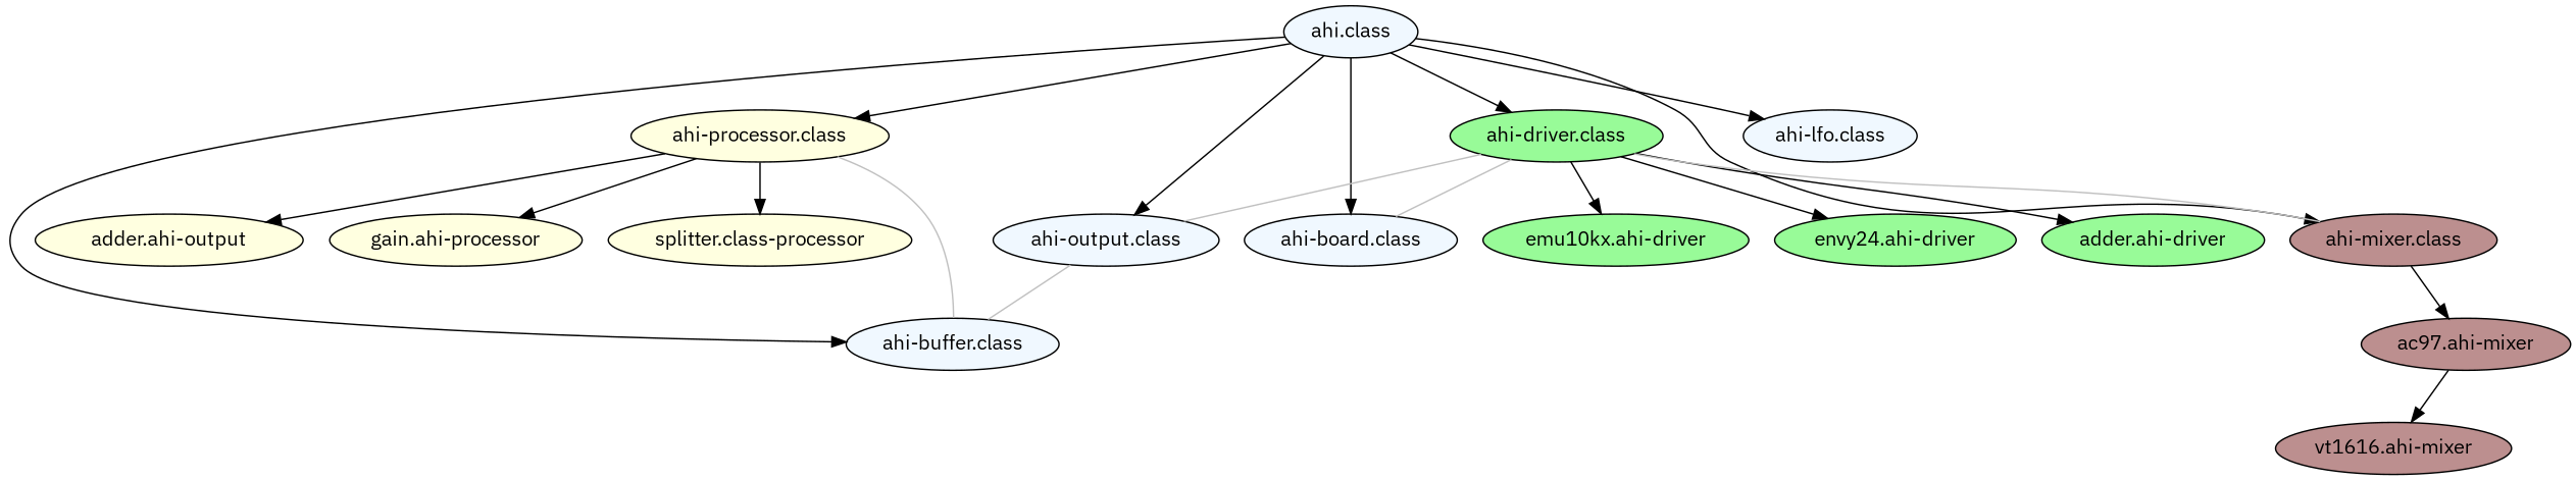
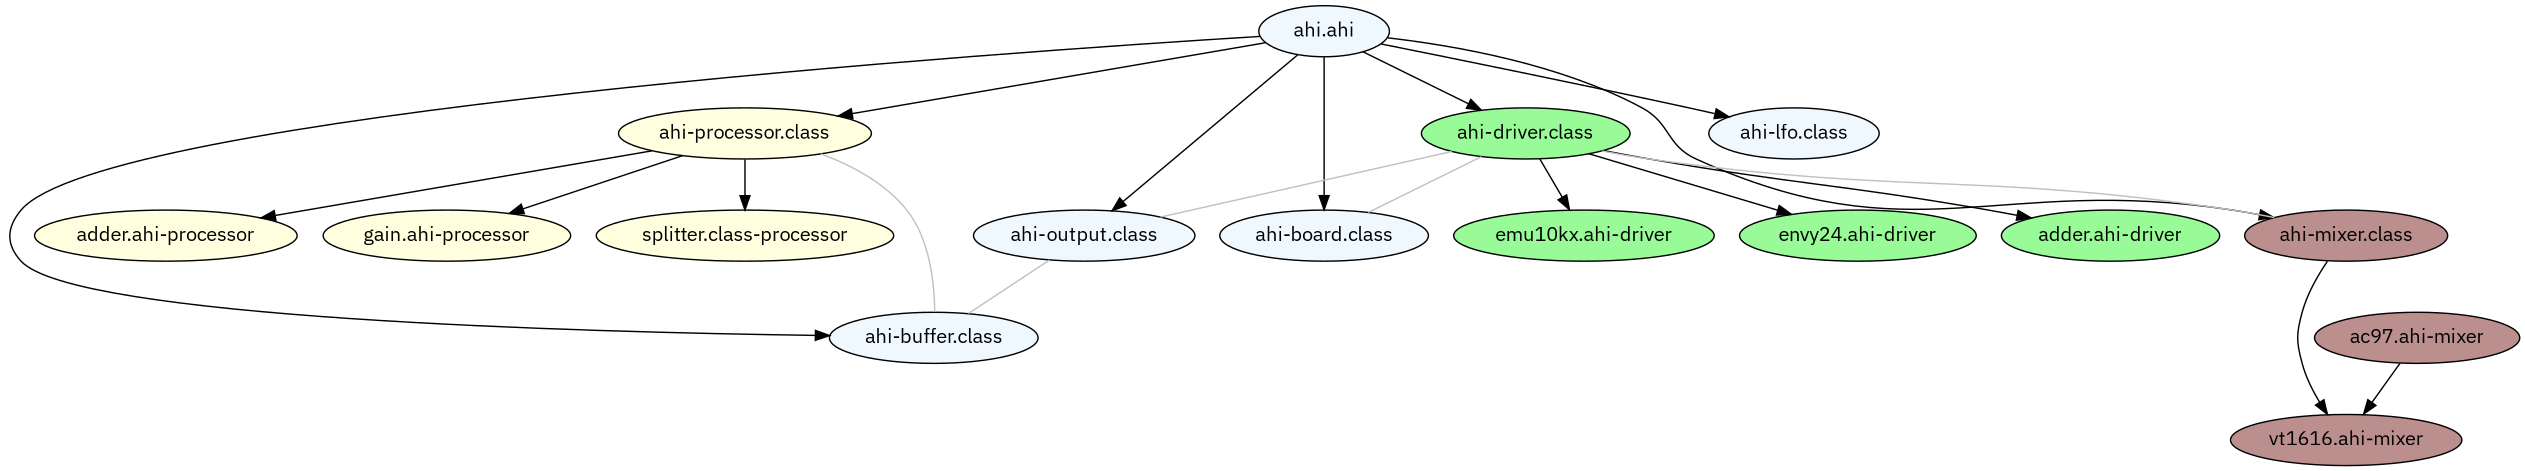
  digraph {
    fontname="IBM Plex Sans"
    node [fillcolor=aliceblue fontname="IBM Plex Sans" style=filled]
    edge [fontname="IBM Plex Sans"]
-   "ahi.class"
+   "ahi.class" [label="ahi.ahi"]
    "ahi-board.class"
    "ahi-buffer.class"
    "ahi-lfo.class"
    "ahi-output.class"
    "ahi-driver.class" [fillcolor=palegreen]
    "emu10kx.ahi-driver" [fillcolor=palegreen]
    "envy24.ahi-driver" [fillcolor=palegreen]
    n9 [fillcolor=palegreen label="adder.ahi-driver"]
    "ahi-mixer.class" [fillcolor=rosybrown]
    "ac97.ahi-mixer" [fillcolor=rosybrown]
    "vt1616.ahi-mixer" [fillcolor=rosybrown]
    "ahi-processor.class" [fillcolor=lightyellow]
-   "adder.ahi-processor" [fillcolor=lightyellow label="adder.ahi-output"]
+   "adder.ahi-processor" [fillcolor=lightyellow]
    "gain.ahi-processor" [fillcolor=lightyellow]
    n16 [fillcolor=lightyellow label="splitter.class-processor"]
    subgraph sub_1 {
      "ahi.class"
      "ahi-board.class"
      "ahi-buffer.class"
      "ahi-lfo.class"
      "ahi-output.class"
    }
    subgraph sub_2 {
      "ahi.class"
      "ahi-driver.class"
      "emu10kx.ahi-driver"
      "envy24.ahi-driver"
      n9
    }
    subgraph sub_3 {
      "ahi.class"
      "ahi-mixer.class"
      "ac97.ahi-mixer"
      "vt1616.ahi-mixer"
    }
    subgraph sub_4 {
      "ahi.class"
      "ahi-processor.class"
      "adder.ahi-processor"
      "gain.ahi-processor"
      n16
    }
    "ahi.class" -> "ahi-board.class"
    "ahi.class" -> "ahi-buffer.class"
    "ahi.class" -> "ahi-lfo.class"
    "ahi.class" -> "ahi-output.class"
    "ahi.class" -> "ahi-driver.class"
    "ahi.class" -> "ahi-mixer.class"
    "ahi.class" -> "ahi-processor.class"
    "ahi-output.class" -> "ahi-buffer.class" [arrowhead=none color=grey]
    "ahi-driver.class" -> "ahi-board.class" [arrowhead=none color=grey]
    "ahi-driver.class" -> "ahi-output.class" [arrowhead=none color=grey]
    "ahi-driver.class" -> "emu10kx.ahi-driver"
    "ahi-driver.class" -> "envy24.ahi-driver"
    "ahi-driver.class" -> n9
    "ahi-driver.class" -> "ahi-mixer.class" [arrowhead=none color=grey]
-   "ahi-mixer.class" -> "ac97.ahi-mixer"
+   "ahi-mixer.class" -> "vt1616.ahi-mixer"
    "ac97.ahi-mixer" -> "vt1616.ahi-mixer"
    "ahi-processor.class" -> "ahi-buffer.class" [arrowhead=none color=grey]
    "ahi-processor.class" -> "adder.ahi-processor"
    "ahi-processor.class" -> "gain.ahi-processor"
    "ahi-processor.class" -> n16
  }
